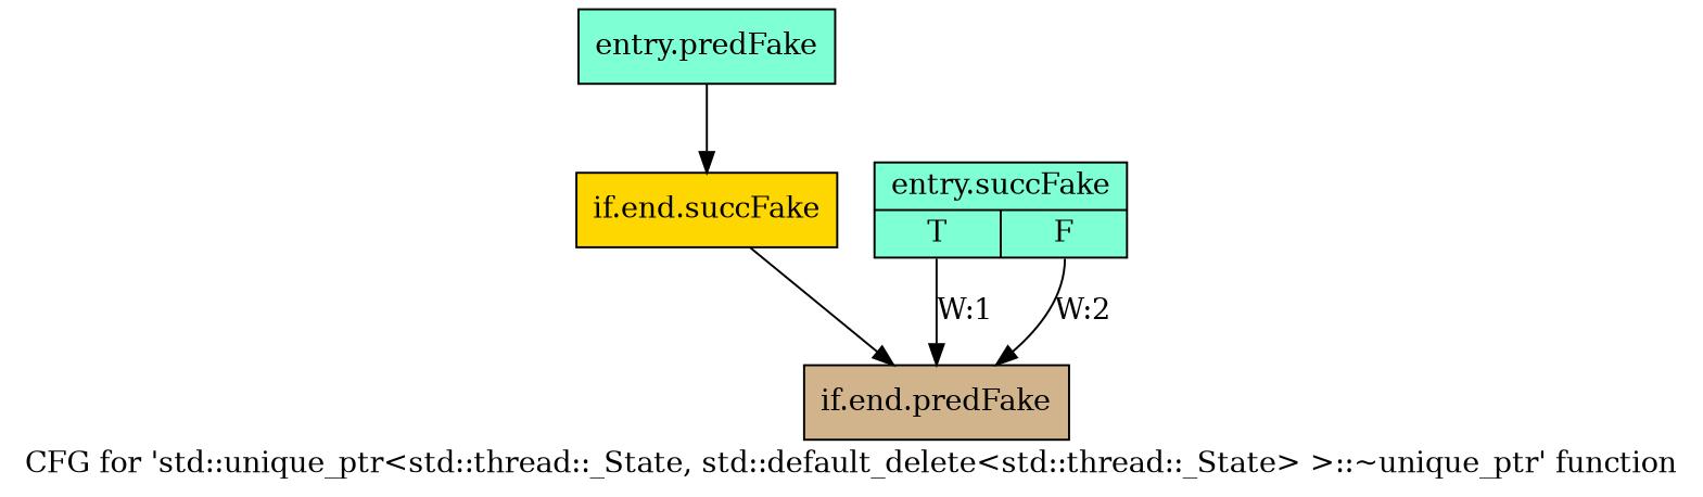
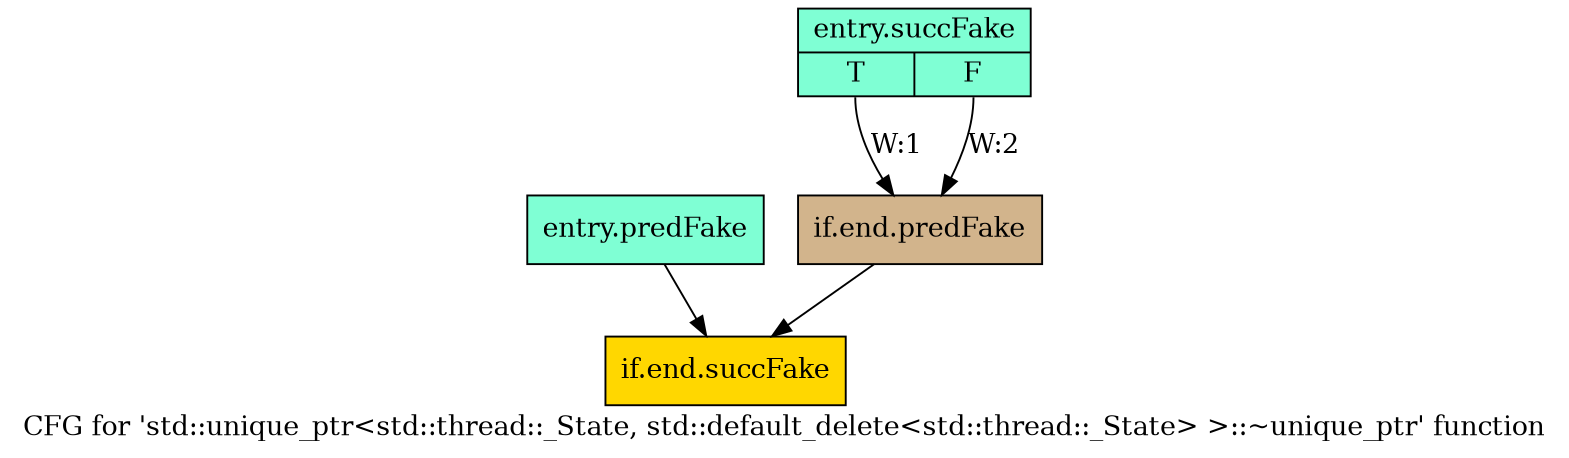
  digraph {
    label="CFG for 'std::unique_ptr\<std::thread::_State, std::default_delete\<std::thread::_State\> \>::~unique_ptr' function"
    node [fillcolor=aquamarine shape=record style=filled filename="/tools/Xilinx/Vitis_HLS/2023.1/tps/lnx64/gcc-8.3.0/lib/gcc/x86_64-pc-linux-gnu/8.3.0/../../../../include/c++/8.3.0/bits/unique_ptr.h"]
    edge [execusionnum=1 filename="/tools/Xilinx/Vitis_HLS/2023.1/tps/lnx64/gcc-8.3.0/lib/gcc/x86_64-pc-linux-gnu/8.3.0/../../../../include/c++/8.3.0/bits/unique_ptr.h"]
    n1 [label="{entry.predFake}" filename=""]
    n2 [fillcolor=gold label="{if.end.succFake}" linenumber=276]
    n3 [label="{entry.succFake|{<s0>T|<s1>F}}" linenumber=273]
    n4 [fillcolor=tan label="{if.end.predFake}" linenumber=275]
    n1 -> n2
    n3 -> n4 [execusionnum=0 label="W:1" tailport=s0]
    n3 -> n4 [label="W:2" tailport=s1 execusionnum="" filename=""]
-   n2 -> n4
+   n4 -> n2
  }
